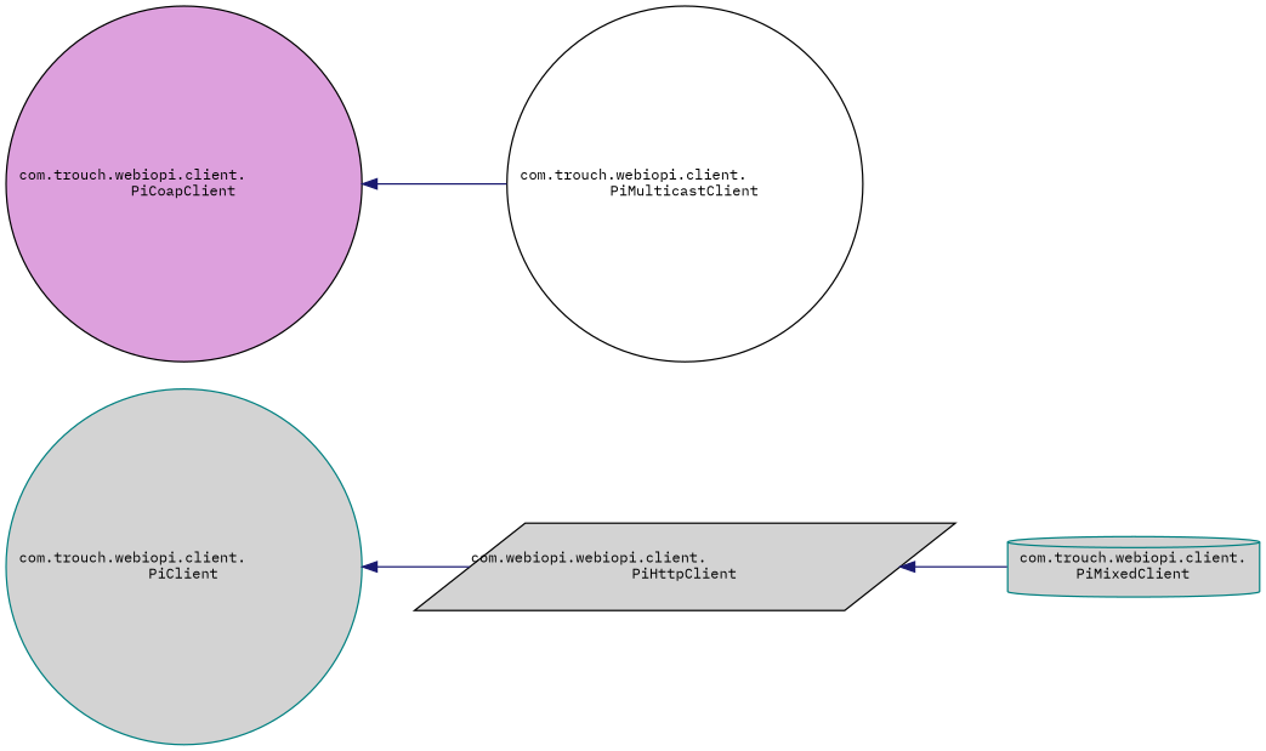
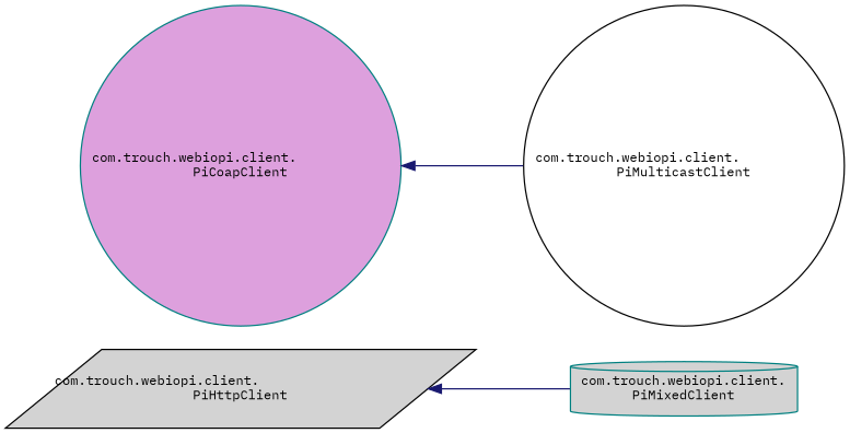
  digraph {
    fontname="IBM Plex Mono"
    rankdir=LR
    node [color=teal fillcolor=lightgrey fontname="IBM Plex Mono" fontsize=10 shape=circle style=filled]
    edge [color=midnightblue dir=back fontname="IBM Plex Mono" fontsize=10 labelfontname=Helvetica labelfontsize=10 style=solid]
-   n1 [height=0.2 label="com.trouch.webiopi.client.\lPiClient" width=0.4]
-   n2 [color=black height=0.2 label="com.webiopi.webiopi.client.\lPiHttpClient" shape=parallelogram width=0.4]
-   n3 [color=black fillcolor=plum height=0.2 label="com.trouch.webiopi.client.\lPiCoapClient" width=0.4]
+   n2 [color=black height=0.2 label="com.trouch.webiopi.client.\lPiHttpClient" shape=parallelogram width=0.4]
+   n3 [fillcolor=plum height=0.2 label="com.trouch.webiopi.client.\lPiCoapClient" width=0.4]
    n4 [color=black fillcolor=white height=0.2 label="com.trouch.webiopi.client.\lPiMulticastClient" width=0.4]
    n5 [height=0.2 label="com.trouch.webiopi.client.\lPiMixedClient" shape=cylinder width=0.4]
-   n1 -> n2
    n2 -> n5
    n3 -> n4
  }
